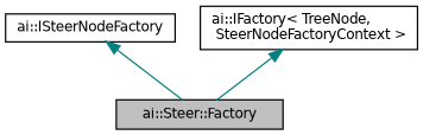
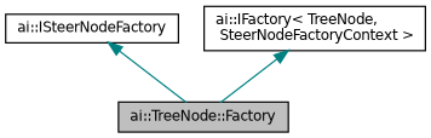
  digraph {
    node [color=black fillcolor=white fontname=Helvetica fontsize=10 shape=record style=filled]
    edge [color=teal dir=back fontname=Helvetica fontsize=10 labelfontname=Helvetica labelfontsize=10 style=solid]
-   n1 [fillcolor=grey75 fontcolor=black height=0.2 label="ai::Steer::Factory" width=0.4]
+   n1 [fillcolor=grey75 fontcolor=black height=0.2 label="ai::TreeNode::Factory" width=0.4]
    n2 [height=0.2 label="ai::ISteerNodeFactory" width=0.4]
    n3 [height=0.2 label="ai::IFactory\< TreeNode,\l SteerNodeFactoryContext \>" width=0.4]
    n2 -> n1
    n3 -> n1
  }
